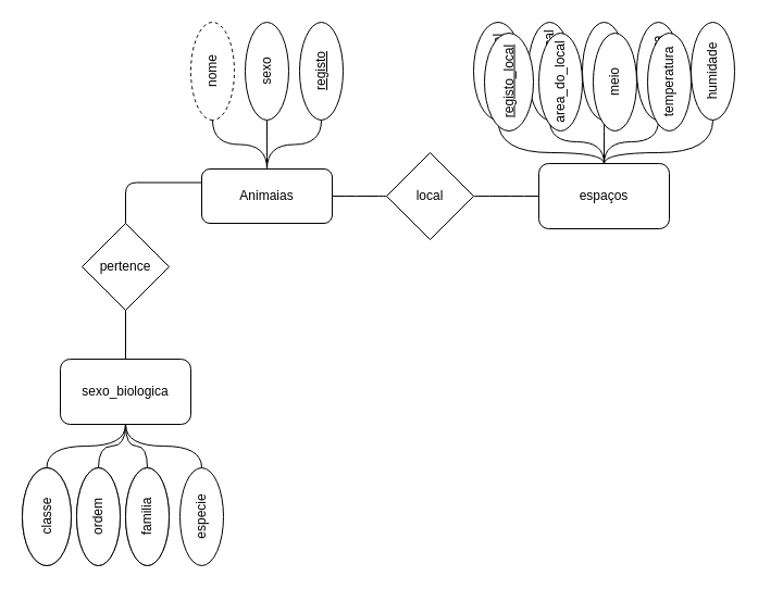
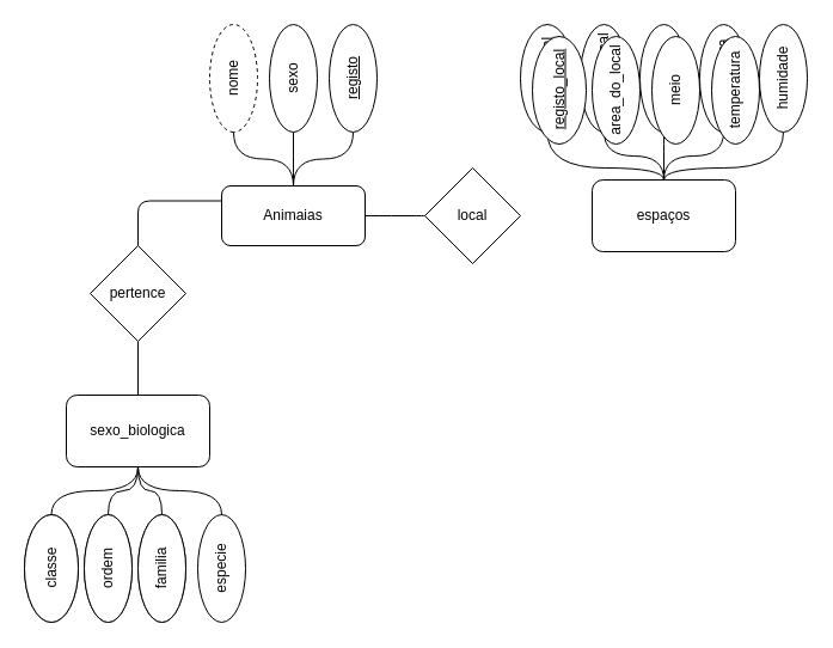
  <mxCell id="0" />
  <mxCell id="1" parent="0" />
  <mxCell id="2" value="" style="edgeStyle=orthogonalEdgeStyle;orthogonalLoop=1;jettySize=auto;html=1;endArrow=none;endFill=0;curved=1;" edge="1" parent="1" source="3" target="6"><mxGeometry relative="1" as="geometry" /></mxCell>
  <mxCell id="3" value="Animaias" style="rounded=1;whiteSpace=wrap;html=1;" vertex="1" parent="1"><mxGeometry x="185" y="155" width="120" height="50" as="geometry" /></mxCell>
  <mxCell id="4" style="edgeStyle=orthogonalEdgeStyle;curved=1;orthogonalLoop=1;jettySize=auto;html=1;entryX=0.5;entryY=0;entryDx=0;entryDy=0;endArrow=none;endFill=0;" edge="1" parent="1" source="5" target="3"><mxGeometry relative="1" as="geometry" /></mxCell>
  <mxCell id="5" value="nome" style="ellipse;whiteSpace=wrap;html=1;rounded=1;direction=south;horizontal=0;dashed=1;" vertex="1" parent="1"><mxGeometry x="175" width="40" height="90" as="geometry" y="20" /></mxCell>
  <mxCell id="6" value="sexo" style="ellipse;whiteSpace=wrap;html=1;rounded=1;fontStyle=0;direction=south;horizontal=0;" vertex="1" parent="1"><mxGeometry x="225" width="40" height="90" as="geometry" y="20" /></mxCell>
  <mxCell id="7" style="edgeStyle=orthogonalEdgeStyle;curved=1;orthogonalLoop=1;jettySize=auto;html=1;entryX=0.5;entryY=0;entryDx=0;entryDy=0;endArrow=none;endFill=0;" edge="1" parent="1" source="8" target="3"><mxGeometry relative="1" as="geometry" /></mxCell>
  <mxCell id="8" value="registo" style="ellipse;whiteSpace=wrap;html=1;rounded=1;fontStyle=4;direction=south;horizontal=0;" vertex="1" parent="1"><mxGeometry x="275" width="40" height="90" as="geometry" y="20" /></mxCell>
  <mxCell id="9" value="" style="edgeStyle=orthogonalEdgeStyle;curved=1;orthogonalLoop=1;jettySize=auto;html=1;endArrow=none;endFill=0;" edge="1" parent="1" source="11" target="3"><mxGeometry relative="1" as="geometry" /></mxCell>
- <mxCell id="10" style="edgeStyle=orthogonalEdgeStyle;curved=1;orthogonalLoop=1;jettySize=auto;html=1;endArrow=none;endFill=0;" edge="1" parent="1" source="11" target="12"><mxGeometry relative="1" as="geometry" /></mxCell>
  <mxCell id="11" value="local" style="rhombus;whiteSpace=wrap;html=1;" vertex="1" parent="1"><mxGeometry x="355" y="140" width="80" height="80" as="geometry" /></mxCell>
  <mxCell id="12" value="espaços" style="rounded=1;whiteSpace=wrap;html=1;" vertex="1" parent="1"><mxGeometry x="495" y="150" width="120" height="60" as="geometry" /></mxCell>
  <mxCell id="13" value="" style="edgeStyle=orthogonalEdgeStyle;curved=1;orthogonalLoop=1;jettySize=auto;html=1;endArrow=none;endFill=0;" edge="1" parent="1" source="14" target="12"><mxGeometry relative="1" as="geometry" /></mxCell>
  <mxCell id="14" value="temperatura" style="ellipse;rounded=1;flipV=1;flipH=1;direction=east;whiteSpace=wrap;html=1;horizontal=0;" vertex="1" parent="1"><mxGeometry x="585" width="40" height="90" as="geometry" y="20" /></mxCell>
  <mxCell id="15" style="edgeStyle=orthogonalEdgeStyle;curved=1;orthogonalLoop=1;jettySize=auto;html=1;entryX=0.5;entryY=0;entryDx=0;entryDy=0;endArrow=none;endFill=0;" edge="1" parent="1" source="16" target="12"><mxGeometry relative="1" as="geometry"><Array as="points"><mxPoint x="655" y="140" /><mxPoint x="555" y="140" /></Array></mxGeometry></mxCell>
  <mxCell id="16" value="humidade" style="ellipse;rounded=1;flipV=1;flipH=1;direction=east;whiteSpace=wrap;html=1;horizontal=0;" vertex="1" parent="1"><mxGeometry x="635" width="40" height="90" as="geometry" y="20" /></mxCell>
  <mxCell id="17" style="edgeStyle=orthogonalEdgeStyle;orthogonalLoop=1;jettySize=auto;html=1;endArrow=none;endFill=0;curved=1;entryX=0.5;entryY=0;entryDx=0;entryDy=0;exitX=0.5;exitY=1;exitDx=0;exitDy=0;" edge="1" parent="1" source="18" target="12"><mxGeometry relative="1" as="geometry"><Array as="points"><mxPoint x="458" y="140" /><mxPoint x="555" y="140" /></Array></mxGeometry></mxCell>
  <mxCell id="18" value="registo_local" style="ellipse;rounded=1;flipV=1;flipH=1;direction=east;whiteSpace=wrap;html=1;horizontal=0;fontStyle=4" vertex="1" parent="1"><mxGeometry x="435" width="45" height="90" as="geometry" y="20" /></mxCell>
  <mxCell id="19" value="" style="edgeStyle=orthogonalEdgeStyle;curved=1;orthogonalLoop=1;jettySize=auto;html=1;endArrow=none;endFill=0;" edge="1" parent="1" source="20" target="12"><mxGeometry relative="1" as="geometry" /></mxCell>
  <mxCell id="20" value="area_do_local" style="ellipse;rounded=1;flipV=1;flipH=1;direction=east;whiteSpace=wrap;html=1;horizontal=0;" vertex="1" parent="1"><mxGeometry x="485" width="40" height="90" as="geometry" y="20" /></mxCell>
  <mxCell id="21" value="" style="edgeStyle=orthogonalEdgeStyle;curved=1;orthogonalLoop=1;jettySize=auto;html=1;endArrow=none;endFill=0;" edge="1" parent="1" source="22" target="12"><mxGeometry relative="1" as="geometry" /></mxCell>
  <mxCell id="22" value="meio" style="ellipse;rounded=1;flipV=1;flipH=1;direction=east;whiteSpace=wrap;html=1;horizontal=0;" vertex="1" parent="1"><mxGeometry x="535" width="40" height="90" as="geometry" y="20" /></mxCell>
  <mxCell id="23" style="edgeStyle=orthogonalEdgeStyle;rounded=1;orthogonalLoop=1;jettySize=auto;html=1;entryX=0;entryY=0.25;entryDx=0;entryDy=0;endArrow=none;endFill=0;exitX=0.5;exitY=0;exitDx=0;exitDy=0;" edge="1" parent="1" source="24" target="3"><mxGeometry relative="1" as="geometry" /></mxCell>
  <mxCell id="24" value="pertence" style="rhombus;whiteSpace=wrap;html=1;" vertex="1" parent="1"><mxGeometry x="75" y="205" width="80" height="80" as="geometry" /></mxCell>
  <mxCell id="25" style="edgeStyle=orthogonalEdgeStyle;rounded=1;orthogonalLoop=1;jettySize=auto;html=1;entryX=0.5;entryY=1;entryDx=0;entryDy=0;endArrow=none;endFill=0;" edge="1" parent="1" source="26" target="24"><mxGeometry relative="1" as="geometry" /></mxCell>
  <mxCell id="26" value="sexo_biologica" style="rounded=1;whiteSpace=wrap;html=1;" vertex="1" parent="1"><mxGeometry x="55" y="330" width="120" height="60" as="geometry" /></mxCell>
  <mxCell id="27" value="temperatura" style="ellipse;rounded=1;flipV=1;flipH=1;direction=east;whiteSpace=wrap;html=1;horizontal=0;" vertex="1" parent="1"><mxGeometry x="595" y="30" width="40" height="90" as="geometry" /></mxCell>
  <mxCell id="28" value="registo_local" style="ellipse;rounded=1;flipV=1;flipH=1;direction=east;whiteSpace=wrap;html=1;horizontal=0;fontStyle=4" vertex="1" parent="1"><mxGeometry x="445" y="30" width="45" height="90" as="geometry" /></mxCell>
  <mxCell id="29" value="area_do_local" style="ellipse;rounded=1;flipV=1;flipH=1;direction=east;whiteSpace=wrap;html=1;horizontal=0;" vertex="1" parent="1"><mxGeometry x="495" y="30" width="40" height="90" as="geometry" /></mxCell>
  <mxCell id="30" value="meio" style="ellipse;rounded=1;flipV=1;flipH=1;direction=east;whiteSpace=wrap;html=1;horizontal=0;" vertex="1" parent="1"><mxGeometry x="545" y="30" width="40" height="90" as="geometry" /></mxCell>
  <mxCell id="31" value="" style="edgeStyle=orthogonalEdgeStyle;curved=1;orthogonalLoop=1;jettySize=auto;html=1;endArrow=none;endFill=0;" edge="1" parent="1" source="32" target="26"><mxGeometry relative="1" as="geometry" /></mxCell>
  <mxCell id="32" value="especie" style="ellipse;rounded=1;flipV=1;flipH=1;direction=east;whiteSpace=wrap;html=1;horizontal=0;" vertex="1" parent="1"><mxGeometry x="165" y="430" width="40" height="90" as="geometry" /></mxCell>
  <mxCell id="33" value="classe" style="ellipse;rounded=1;flipV=1;flipH=1;direction=east;whiteSpace=wrap;html=1;horizontal=0;fontStyle=0" vertex="1" parent="1"><mxGeometry x="20" y="430" width="45" height="90" as="geometry" /></mxCell>
  <mxCell id="34" value="ordem" style="ellipse;rounded=1;flipV=1;flipH=1;direction=east;whiteSpace=wrap;html=1;horizontal=0;" vertex="1" parent="1"><mxGeometry x="70" y="430" width="40" height="90" as="geometry" /></mxCell>
  <mxCell id="35" value="familia" style="ellipse;rounded=1;flipV=1;flipH=1;direction=east;whiteSpace=wrap;html=1;horizontal=0;" vertex="1" parent="1"><mxGeometry x="115" y="430" width="40" height="90" as="geometry" /></mxCell>
  <mxCell id="36" value="" style="edgeStyle=orthogonalEdgeStyle;orthogonalLoop=1;jettySize=auto;html=1;endArrow=none;endFill=0;curved=1;" edge="1" parent="1" source="37" target="26"><mxGeometry relative="1" as="geometry" /></mxCell>
  <mxCell id="37" value="classe" style="ellipse;rounded=1;flipV=1;flipH=1;direction=east;whiteSpace=wrap;html=1;horizontal=0;fontStyle=0" vertex="1" parent="1"><mxGeometry x="20" y="430" width="45" height="90" as="geometry" /></mxCell>
  <mxCell id="38" value="" style="edgeStyle=orthogonalEdgeStyle;curved=1;orthogonalLoop=1;jettySize=auto;html=1;endArrow=none;endFill=0;" edge="1" parent="1" source="39" target="26"><mxGeometry relative="1" as="geometry" /></mxCell>
  <mxCell id="39" value="ordem" style="ellipse;rounded=1;flipV=1;flipH=1;direction=east;whiteSpace=wrap;html=1;horizontal=0;" vertex="1" parent="1"><mxGeometry x="70" y="430" width="40" height="90" as="geometry" /></mxCell>
  <mxCell id="40" value="" style="edgeStyle=orthogonalEdgeStyle;curved=1;orthogonalLoop=1;jettySize=auto;html=1;endArrow=none;endFill=0;" edge="1" parent="1" source="41" target="26"><mxGeometry relative="1" as="geometry" /></mxCell>
  <mxCell id="41" value="familia" style="ellipse;rounded=1;flipV=1;flipH=1;direction=east;whiteSpace=wrap;html=1;horizontal=0;" vertex="1" parent="1"><mxGeometry x="115" y="430" width="40" height="90" as="geometry" /></mxCell>
